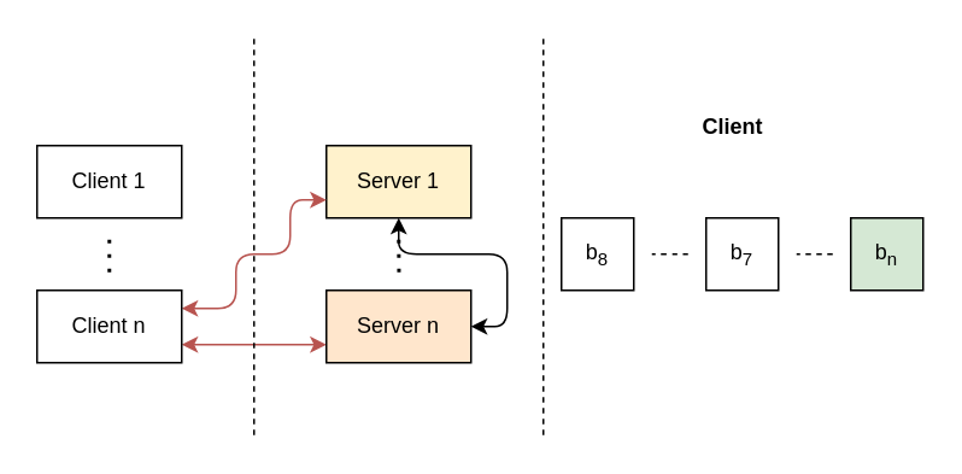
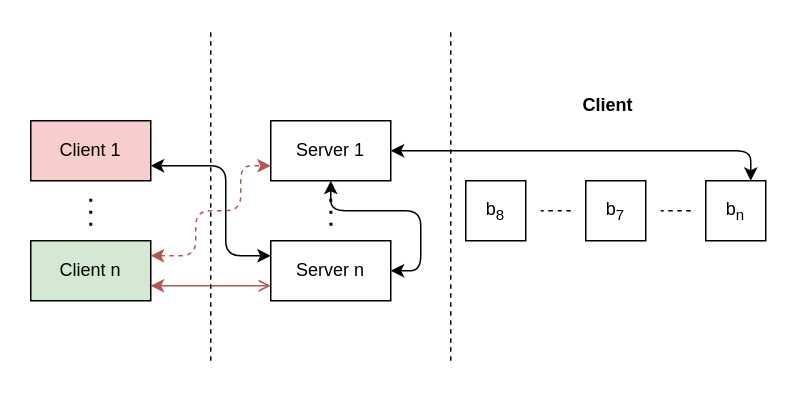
  <mxCell id="0" />
  <mxCell id="1" parent="0" />
- <mxCell id="3" value="Client 1" style="rounded=0;whiteSpace=wrap;html=1;" parent="1" vertex="1"><mxGeometry x="20" y="80" width="80" height="40" as="geometry" /></mxCell>
- <mxCell id="5" value="Server 1" style="rounded=0;whiteSpace=wrap;html=1;fillColor=#fff2cc;" parent="1" vertex="1"><mxGeometry x="180" y="80" width="80" height="40" as="geometry" /></mxCell>
- <mxCell id="6" style="edgeStyle=orthogonalEdgeStyle;rounded=1;orthogonalLoop=1;jettySize=auto;html=1;exitX=1;exitY=0.75;exitDx=0;exitDy=0;entryX=0;entryY=0.75;entryDx=0;entryDy=0;startArrow=classic;startFill=1;fillColor=#f8cecc;strokeColor=#b85450;" edge="1" parent="1" source="8" target="12"><mxGeometry relative="1" as="geometry" /></mxCell>
- <mxCell id="7" style="edgeStyle=orthogonalEdgeStyle;rounded=1;orthogonalLoop=1;jettySize=auto;html=1;exitX=1;exitY=0.25;exitDx=0;exitDy=0;entryX=0;entryY=0.75;entryDx=0;entryDy=0;startArrow=classic;startFill=1;fillColor=#f8cecc;strokeColor=#b85450;" edge="1" parent="1" source="8" target="5"><mxGeometry relative="1" as="geometry"><Array as="points"><mxPoint x="130" y="170" /><mxPoint x="130" y="140" /><mxPoint x="160" y="140" /><mxPoint x="160" y="110" /></Array></mxGeometry></mxCell>
- <mxCell id="8" value="Client n" style="rounded=0;whiteSpace=wrap;html=1;" parent="1" vertex="1"><mxGeometry x="20" y="160" width="80" height="40" as="geometry" /></mxCell>
+ <mxCell id="2" style="edgeStyle=orthogonalEdgeStyle;rounded=1;orthogonalLoop=1;jettySize=auto;html=1;exitX=1;exitY=0.75;exitDx=0;exitDy=0;entryX=0;entryY=0.25;entryDx=0;entryDy=0;startArrow=classic;startFill=1;" edge="1" parent="1" source="3" target="12"><mxGeometry relative="1" as="geometry"><Array as="points"><mxPoint x="150" y="110" /><mxPoint x="150" y="170" /></Array></mxGeometry></mxCell>
+ <mxCell id="3" value="Client 1" style="rounded=0;whiteSpace=wrap;html=1;fillColor=#f8cecc;" parent="1" vertex="1"><mxGeometry x="20" y="80" width="80" height="40" as="geometry" /></mxCell>
+ <mxCell id="4" style="edgeStyle=orthogonalEdgeStyle;rounded=1;orthogonalLoop=1;jettySize=auto;html=1;exitX=1;exitY=0.5;exitDx=0;exitDy=0;entryX=0.75;entryY=0;entryDx=0;entryDy=0;startArrow=classic;startFill=1;" edge="1" parent="1" source="5" target="16"><mxGeometry relative="1" as="geometry" /></mxCell>
+ <mxCell id="5" value="Server 1" style="rounded=0;whiteSpace=wrap;html=1;" parent="1" vertex="1"><mxGeometry x="180" y="80" width="80" height="40" as="geometry" /></mxCell>
+ <mxCell id="6" style="edgeStyle=orthogonalEdgeStyle;rounded=1;orthogonalLoop=1;jettySize=auto;html=1;exitX=1;exitY=0.75;exitDx=0;exitDy=0;entryX=0;entryY=0.75;entryDx=0;entryDy=0;startArrow=classic;startFill=1;fillColor=#f8cecc;strokeColor=#b85450;endArrow=open;" edge="1" parent="1" source="8" target="12"><mxGeometry relative="1" as="geometry" /></mxCell>
+ <mxCell id="7" style="edgeStyle=orthogonalEdgeStyle;rounded=1;orthogonalLoop=1;jettySize=auto;html=1;exitX=1;exitY=0.25;exitDx=0;exitDy=0;entryX=0;entryY=0.75;entryDx=0;entryDy=0;startArrow=classic;startFill=1;fillColor=#f8cecc;strokeColor=#b85450;dashed=1;" edge="1" parent="1" source="8" target="5"><mxGeometry relative="1" as="geometry"><Array as="points"><mxPoint x="130" y="170" /><mxPoint x="130" y="140" /><mxPoint x="160" y="140" /><mxPoint x="160" y="110" /></Array></mxGeometry></mxCell>
+ <mxCell id="8" value="Client n" style="rounded=0;whiteSpace=wrap;html=1;fillColor=#d5e8d4;" parent="1" vertex="1"><mxGeometry x="20" y="160" width="80" height="40" as="geometry" /></mxCell>
  <mxCell id="9" value="" style="endArrow=none;dashed=1;html=1;" parent="1" edge="1"><mxGeometry width="50" height="50" relative="1" as="geometry"><mxPoint x="300" y="240" as="sourcePoint" /><mxPoint x="300" y="20" as="targetPoint" /></mxGeometry></mxCell>
  <mxCell id="10" value="" style="endArrow=none;dashed=1;html=1;" parent="1" edge="1"><mxGeometry width="50" height="50" relative="1" as="geometry"><mxPoint x="140" y="240" as="sourcePoint" /><mxPoint x="140" y="20" as="targetPoint" /></mxGeometry></mxCell>
  <mxCell id="11" style="edgeStyle=orthogonalEdgeStyle;rounded=1;orthogonalLoop=1;jettySize=auto;html=1;exitX=1;exitY=0.5;exitDx=0;exitDy=0;startArrow=classic;startFill=1;" edge="1" parent="1" source="12" target="5"><mxGeometry relative="1" as="geometry" /></mxCell>
- <mxCell id="12" value="Server n" style="rounded=0;whiteSpace=wrap;html=1;fillColor=#ffe6cc;" parent="1" vertex="1"><mxGeometry x="180" y="160" width="80" height="40" as="geometry" /></mxCell>
+ <mxCell id="12" value="Server n" style="rounded=0;whiteSpace=wrap;html=1;" parent="1" vertex="1"><mxGeometry x="180" y="160" width="80" height="40" as="geometry" /></mxCell>
  <mxCell id="13" value="" style="endArrow=none;dashed=1;html=1;dashPattern=1 3;strokeWidth=2;" parent="1" edge="1"><mxGeometry width="50" height="50" relative="1" as="geometry"><mxPoint x="220.14" y="150" as="sourcePoint" /><mxPoint x="220" y="130" as="targetPoint" /></mxGeometry></mxCell>
  <mxCell id="14" value="b&lt;sub&gt;8&lt;/sub&gt;" style="rounded=0;whiteSpace=wrap;html=1;" parent="1" vertex="1"><mxGeometry x="310" y="120" width="40" height="40" as="geometry" /></mxCell>
  <mxCell id="15" value="b&lt;sub&gt;7&lt;/sub&gt;" style="rounded=0;whiteSpace=wrap;html=1;" vertex="1" parent="1"><mxGeometry x="390" y="120" width="40" height="40" as="geometry" /></mxCell>
- <mxCell id="16" value="b&lt;sub&gt;n&lt;/sub&gt;" style="rounded=0;whiteSpace=wrap;html=1;fillColor=#d5e8d4;" vertex="1" parent="1"><mxGeometry x="470" y="120" width="40" height="40" as="geometry" /></mxCell>
+ <mxCell id="16" value="b&lt;sub&gt;n&lt;/sub&gt;" style="rounded=0;whiteSpace=wrap;html=1;" vertex="1" parent="1"><mxGeometry x="470" y="120" width="40" height="40" as="geometry" /></mxCell>
  <mxCell id="17" value="" style="endArrow=none;dashed=1;html=1;" edge="1" parent="1"><mxGeometry width="50" height="50" relative="1" as="geometry"><mxPoint x="460" y="140" as="sourcePoint" /><mxPoint x="440" y="140" as="targetPoint" /></mxGeometry></mxCell>
  <mxCell id="18" value="" style="endArrow=none;dashed=1;html=1;" edge="1" parent="1"><mxGeometry width="50" height="50" relative="1" as="geometry"><mxPoint x="380" y="140" as="sourcePoint" /><mxPoint x="360" y="140" as="targetPoint" /><Array as="points"><mxPoint x="375" y="140" /></Array></mxGeometry></mxCell>
  <mxCell id="19" value="Client" style="text;html=1;strokeColor=none;fillColor=none;align=center;verticalAlign=middle;whiteSpace=wrap;rounded=0;fontStyle=1" vertex="1" parent="1"><mxGeometry x="385" y="60" width="40" height="20" as="geometry" /></mxCell>
  <mxCell id="20" value="" style="endArrow=none;dashed=1;html=1;dashPattern=1 3;strokeWidth=2;" edge="1" parent="1"><mxGeometry width="50" height="50" relative="1" as="geometry"><mxPoint x="60" y="150" as="sourcePoint" /><mxPoint x="60" y="130" as="targetPoint" /></mxGeometry></mxCell>
